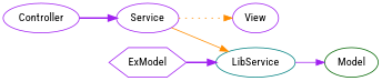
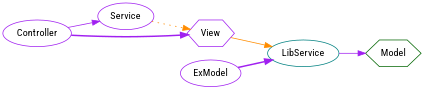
  digraph {
    fontname="Roboto Condensed"
    rankdir=LR
    node [color=purple fontname="Roboto Condensed" shape=ellipse]
    edge [color=purple fontname="Roboto Condensed" style=solid]
    Controller
    Service
-   View
+   View [shape=hexagon]
    LibService [color=teal]
-   Model [color=darkgreen]
-   ExModel [shape=hexagon]
-   Controller -> Service [style=bold]
+   Model [color=darkgreen shape=hexagon]
+   ExModel
+   Controller -> Service
+   Controller -> View [style=bold]
    Service -> View [color=darkorange style=dotted]
-   Service -> LibService [color=darkorange]
+   View -> LibService [color=darkorange]
    LibService -> Model
    ExModel -> LibService [style=bold]
  }
